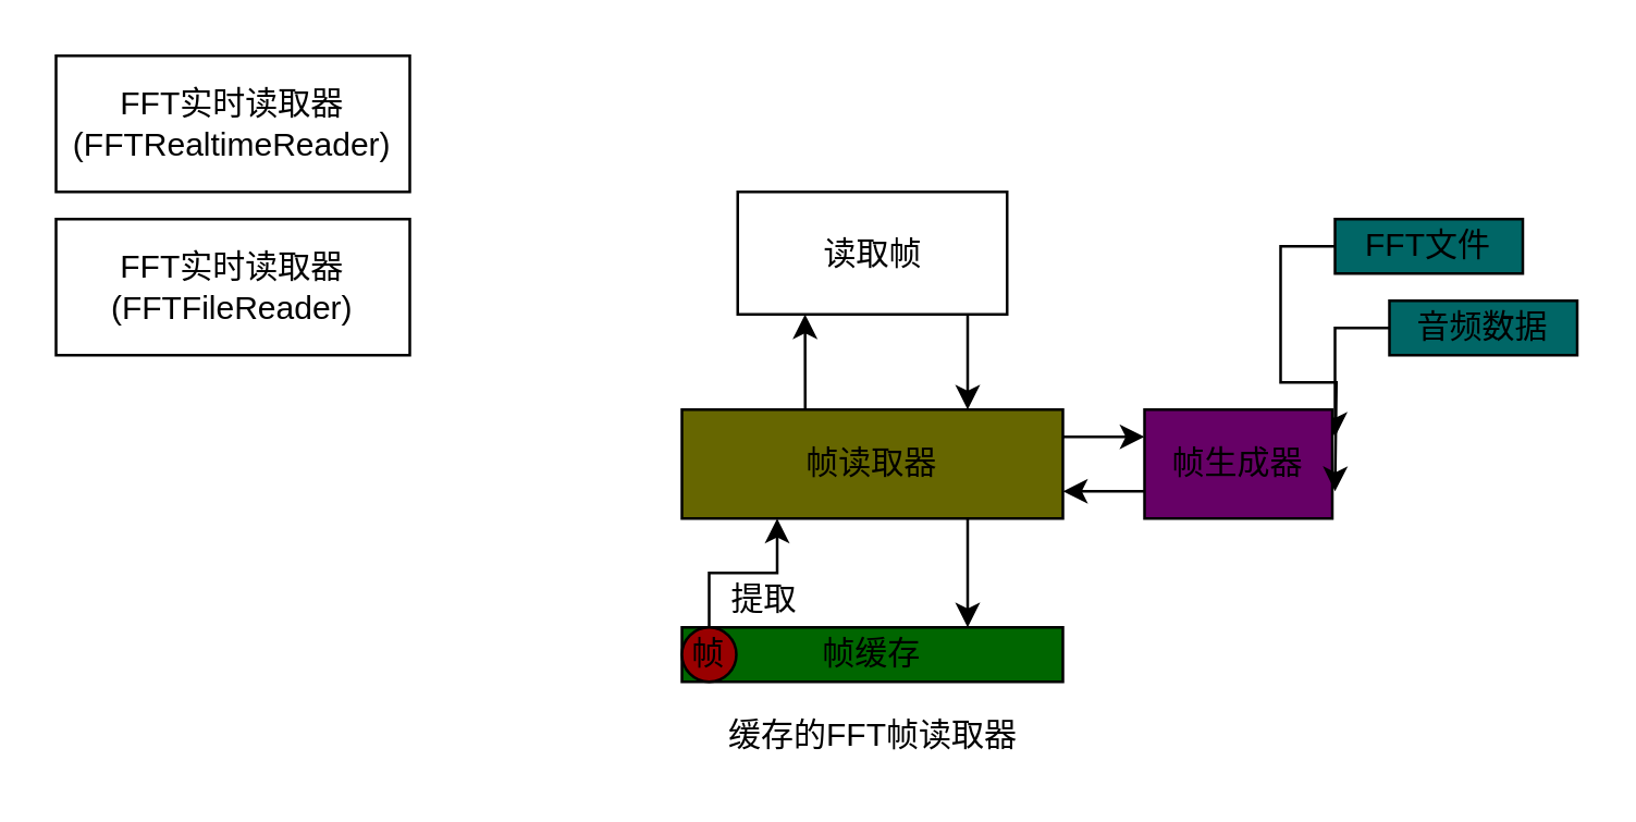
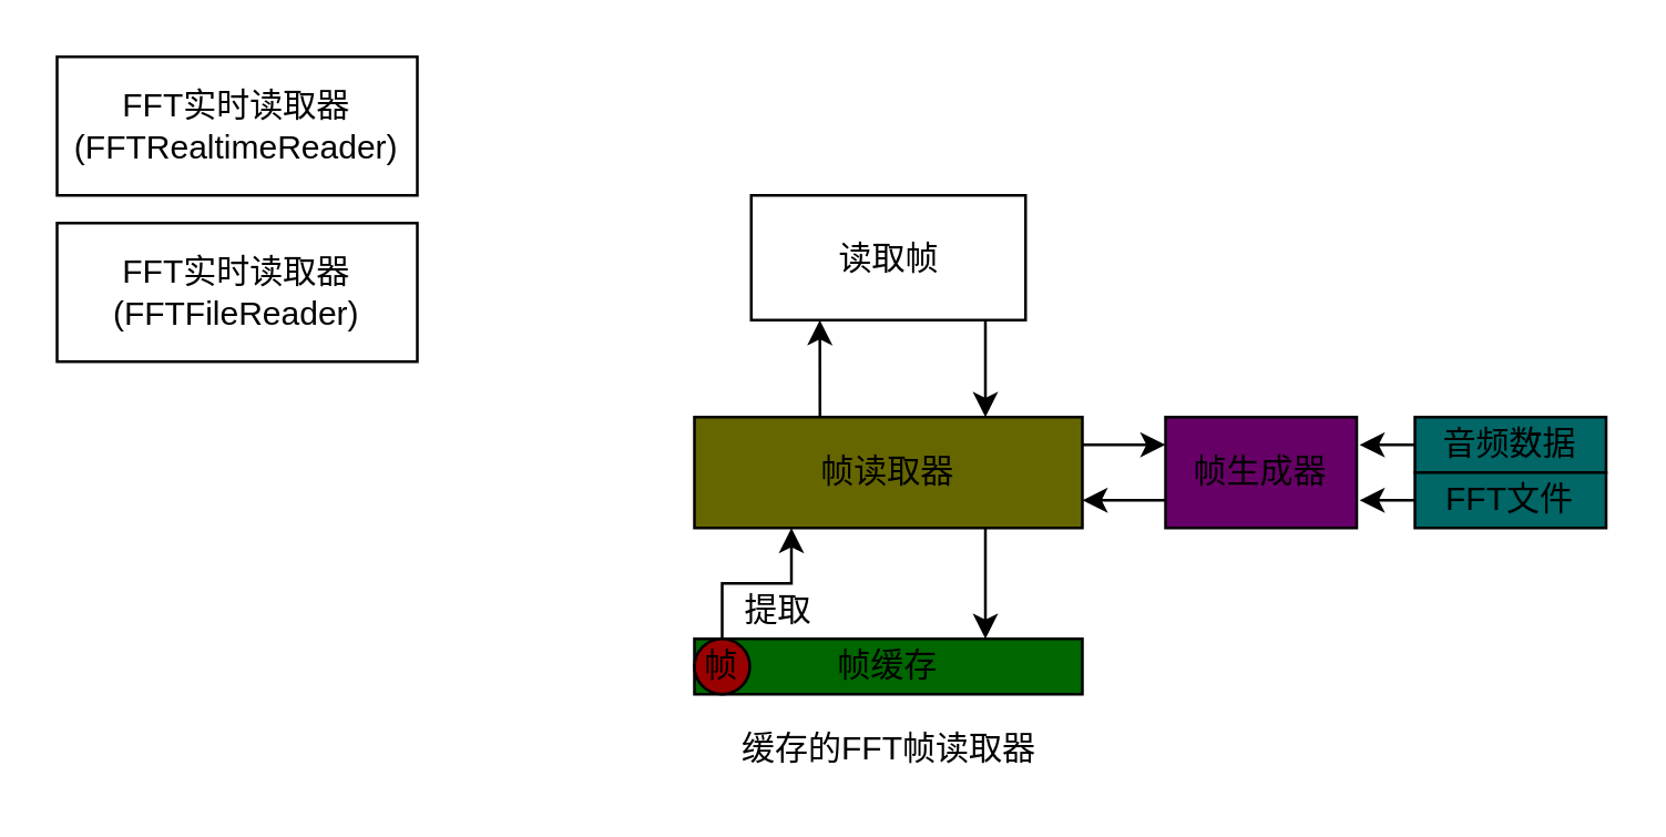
  <mxCell id="0" />
  <mxCell id="1" parent="0" />
  <mxCell id="2" value="" style="rounded=1;whiteSpace=wrap;html=1;strokeColor=#FFFFFF;fillColor=none;" vertex="1" parent="1"><mxGeometry x="241" y="140" width="159" height="120" as="geometry" /></mxCell>
  <mxCell id="3" value="FFT实时读取器(FFTRealtimeReader)" style="rounded=0;whiteSpace=wrap;html=1;" vertex="1" parent="1"><mxGeometry x="20" y="20" width="130" height="50" as="geometry" /></mxCell>
  <mxCell id="4" value="FFT实时读取器(FFTFileReader)" style="rounded=0;whiteSpace=wrap;html=1;" vertex="1" parent="1"><mxGeometry x="20" y="80" width="130" height="50" as="geometry" /></mxCell>
  <mxCell id="5" style="edgeStyle=orthogonalEdgeStyle;rounded=0;orthogonalLoop=1;jettySize=auto;html=1;exitX=0;exitY=0.5;exitDx=0;exitDy=0;startArrow=none;startFill=0;" edge="1" parent="1" source="6"><mxGeometry relative="1" as="geometry"><mxPoint x="490" y="160" as="targetPoint" /></mxGeometry></mxCell>
- <mxCell id="6" value="音频数据" style="rounded=0;whiteSpace=wrap;html=1;fillColor=#006666;" vertex="1" parent="1"><mxGeometry x="510" y="110" width="69" height="20" as="geometry" /></mxCell>
+ <mxCell id="6" value="音频数据" style="rounded=0;whiteSpace=wrap;html=1;fillColor=#006666;" vertex="1" parent="1"><mxGeometry x="510" y="150" width="69" height="20" as="geometry" /></mxCell>
  <mxCell id="7" value="帧缓存" style="rounded=0;whiteSpace=wrap;html=1;fillColor=#006600;" vertex="1" parent="1"><mxGeometry x="250" y="230" width="140" height="20" as="geometry" /></mxCell>
  <mxCell id="8" style="edgeStyle=orthogonalEdgeStyle;rounded=0;orthogonalLoop=1;jettySize=auto;html=1;exitX=0.5;exitY=0;exitDx=0;exitDy=0;entryX=0.25;entryY=1;entryDx=0;entryDy=0;" edge="1" parent="1" source="9" target="13"><mxGeometry relative="1" as="geometry" /></mxCell>
  <mxCell id="9" value="帧" style="ellipse;whiteSpace=wrap;html=1;fillColor=#990000;" vertex="1" parent="1"><mxGeometry x="250" y="230" width="20" height="20" as="geometry" /></mxCell>
  <mxCell id="10" style="edgeStyle=orthogonalEdgeStyle;rounded=0;orthogonalLoop=1;jettySize=auto;html=1;exitX=1;exitY=0.25;exitDx=0;exitDy=0;entryX=0;entryY=0.25;entryDx=0;entryDy=0;" edge="1" parent="1" source="13" target="17"><mxGeometry relative="1" as="geometry" /></mxCell>
  <mxCell id="11" style="edgeStyle=orthogonalEdgeStyle;rounded=0;orthogonalLoop=1;jettySize=auto;html=1;exitX=0.25;exitY=0;exitDx=0;exitDy=0;entryX=0.25;entryY=1;entryDx=0;entryDy=0;" edge="1" parent="1" source="13" target="15"><mxGeometry relative="1" as="geometry" /></mxCell>
  <mxCell id="12" style="edgeStyle=orthogonalEdgeStyle;rounded=0;orthogonalLoop=1;jettySize=auto;html=1;exitX=0.75;exitY=1;exitDx=0;exitDy=0;entryX=0.75;entryY=0;entryDx=0;entryDy=0;" edge="1" parent="1" source="13" target="7"><mxGeometry relative="1" as="geometry" /></mxCell>
  <mxCell id="13" value="帧读取器" style="rounded=0;whiteSpace=wrap;html=1;fillColor=#666600;" vertex="1" parent="1"><mxGeometry x="250" y="150" width="140" height="40" as="geometry" /></mxCell>
  <mxCell id="14" style="edgeStyle=orthogonalEdgeStyle;rounded=0;orthogonalLoop=1;jettySize=auto;html=1;exitX=0.75;exitY=1;exitDx=0;exitDy=0;entryX=0.75;entryY=0;entryDx=0;entryDy=0;" edge="1" parent="1" source="15" target="13"><mxGeometry relative="1" as="geometry" /></mxCell>
  <mxCell id="15" value="读取帧" style="rounded=0;whiteSpace=wrap;html=1;" vertex="1" parent="1"><mxGeometry x="270.5" y="70" width="99" height="45" as="geometry" /></mxCell>
  <mxCell id="16" style="edgeStyle=orthogonalEdgeStyle;rounded=0;orthogonalLoop=1;jettySize=auto;html=1;exitX=0;exitY=0.75;exitDx=0;exitDy=0;entryX=1;entryY=0.75;entryDx=0;entryDy=0;" edge="1" parent="1" source="17" target="13"><mxGeometry relative="1" as="geometry" /></mxCell>
  <mxCell id="17" value="帧生成器" style="rounded=0;whiteSpace=wrap;html=1;fillColor=#660066;" vertex="1" parent="1"><mxGeometry x="420" y="150" width="69" height="40" as="geometry" /></mxCell>
  <mxCell id="18" value="提取" style="text;html=1;align=center;verticalAlign=middle;resizable=0;points=[];autosize=1;" vertex="1" parent="1"><mxGeometry x="260" y="210" width="40" height="20" as="geometry" /></mxCell>
  <mxCell id="19" style="edgeStyle=orthogonalEdgeStyle;rounded=0;orthogonalLoop=1;jettySize=auto;html=1;exitX=0;exitY=0.5;exitDx=0;exitDy=0;startArrow=none;startFill=0;" edge="1" parent="1" source="20"><mxGeometry relative="1" as="geometry"><mxPoint x="490" y="180" as="targetPoint" /></mxGeometry></mxCell>
- <mxCell id="20" value="FFT文件" style="rounded=0;whiteSpace=wrap;html=1;fillColor=#006666;" vertex="1" parent="1"><mxGeometry x="490" y="80" width="69" height="20" as="geometry" /></mxCell>
+ <mxCell id="20" value="FFT文件" style="rounded=0;whiteSpace=wrap;html=1;fillColor=#006666;" vertex="1" parent="1"><mxGeometry x="510" y="170" width="69" height="20" as="geometry" /></mxCell>
  <mxCell id="21" value="缓存的FFT帧读取器" style="text;html=1;align=center;verticalAlign=middle;resizable=0;points=[];autosize=1;" vertex="1" parent="1"><mxGeometry x="260" y="260" width="120" height="20" as="geometry" /></mxCell>
